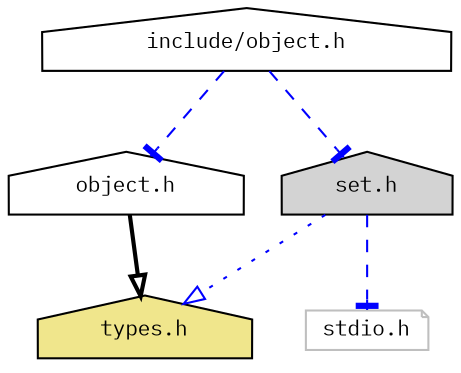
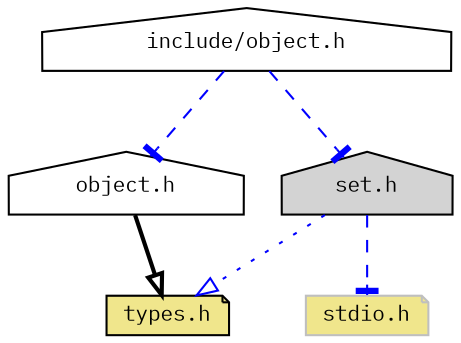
  digraph {
    fontname="IBM Plex Mono"
    node [color=black fillcolor=white fontname="IBM Plex Mono" fontsize=10 shape=house style=filled]
    edge [arrowhead=tee color=blue fontname="IBM Plex Mono" fontsize=10 labelfontname=Helvetica labelfontsize=10 style=dashed]
    n1 [fontcolor=black height=0.2 label="include/object.h" width=0.4]
    n2 [height=0.2 label="object.h" width=0.4]
    n3 [fillcolor=lightgrey height=0.2 label="set.h" width=0.4]
-   n4 [fillcolor=khaki height=0.2 label="types.h" width=0.4]
-   n5 [color=grey75 height=0.2 label="stdio.h" shape=note width=0.4]
+   n4 [fillcolor=khaki height=0.2 label="types.h" shape=note width=0.4]
+   n5 [color=grey75 fillcolor=khaki height=0.2 label="stdio.h" shape=note width=0.4]
    n1 -> n2
    n1 -> n3
    n2 -> n4 [arrowhead=onormal color=black style=bold]
    n3 -> n4 [arrowhead=onormal style=dotted]
    n3 -> n5
  }
